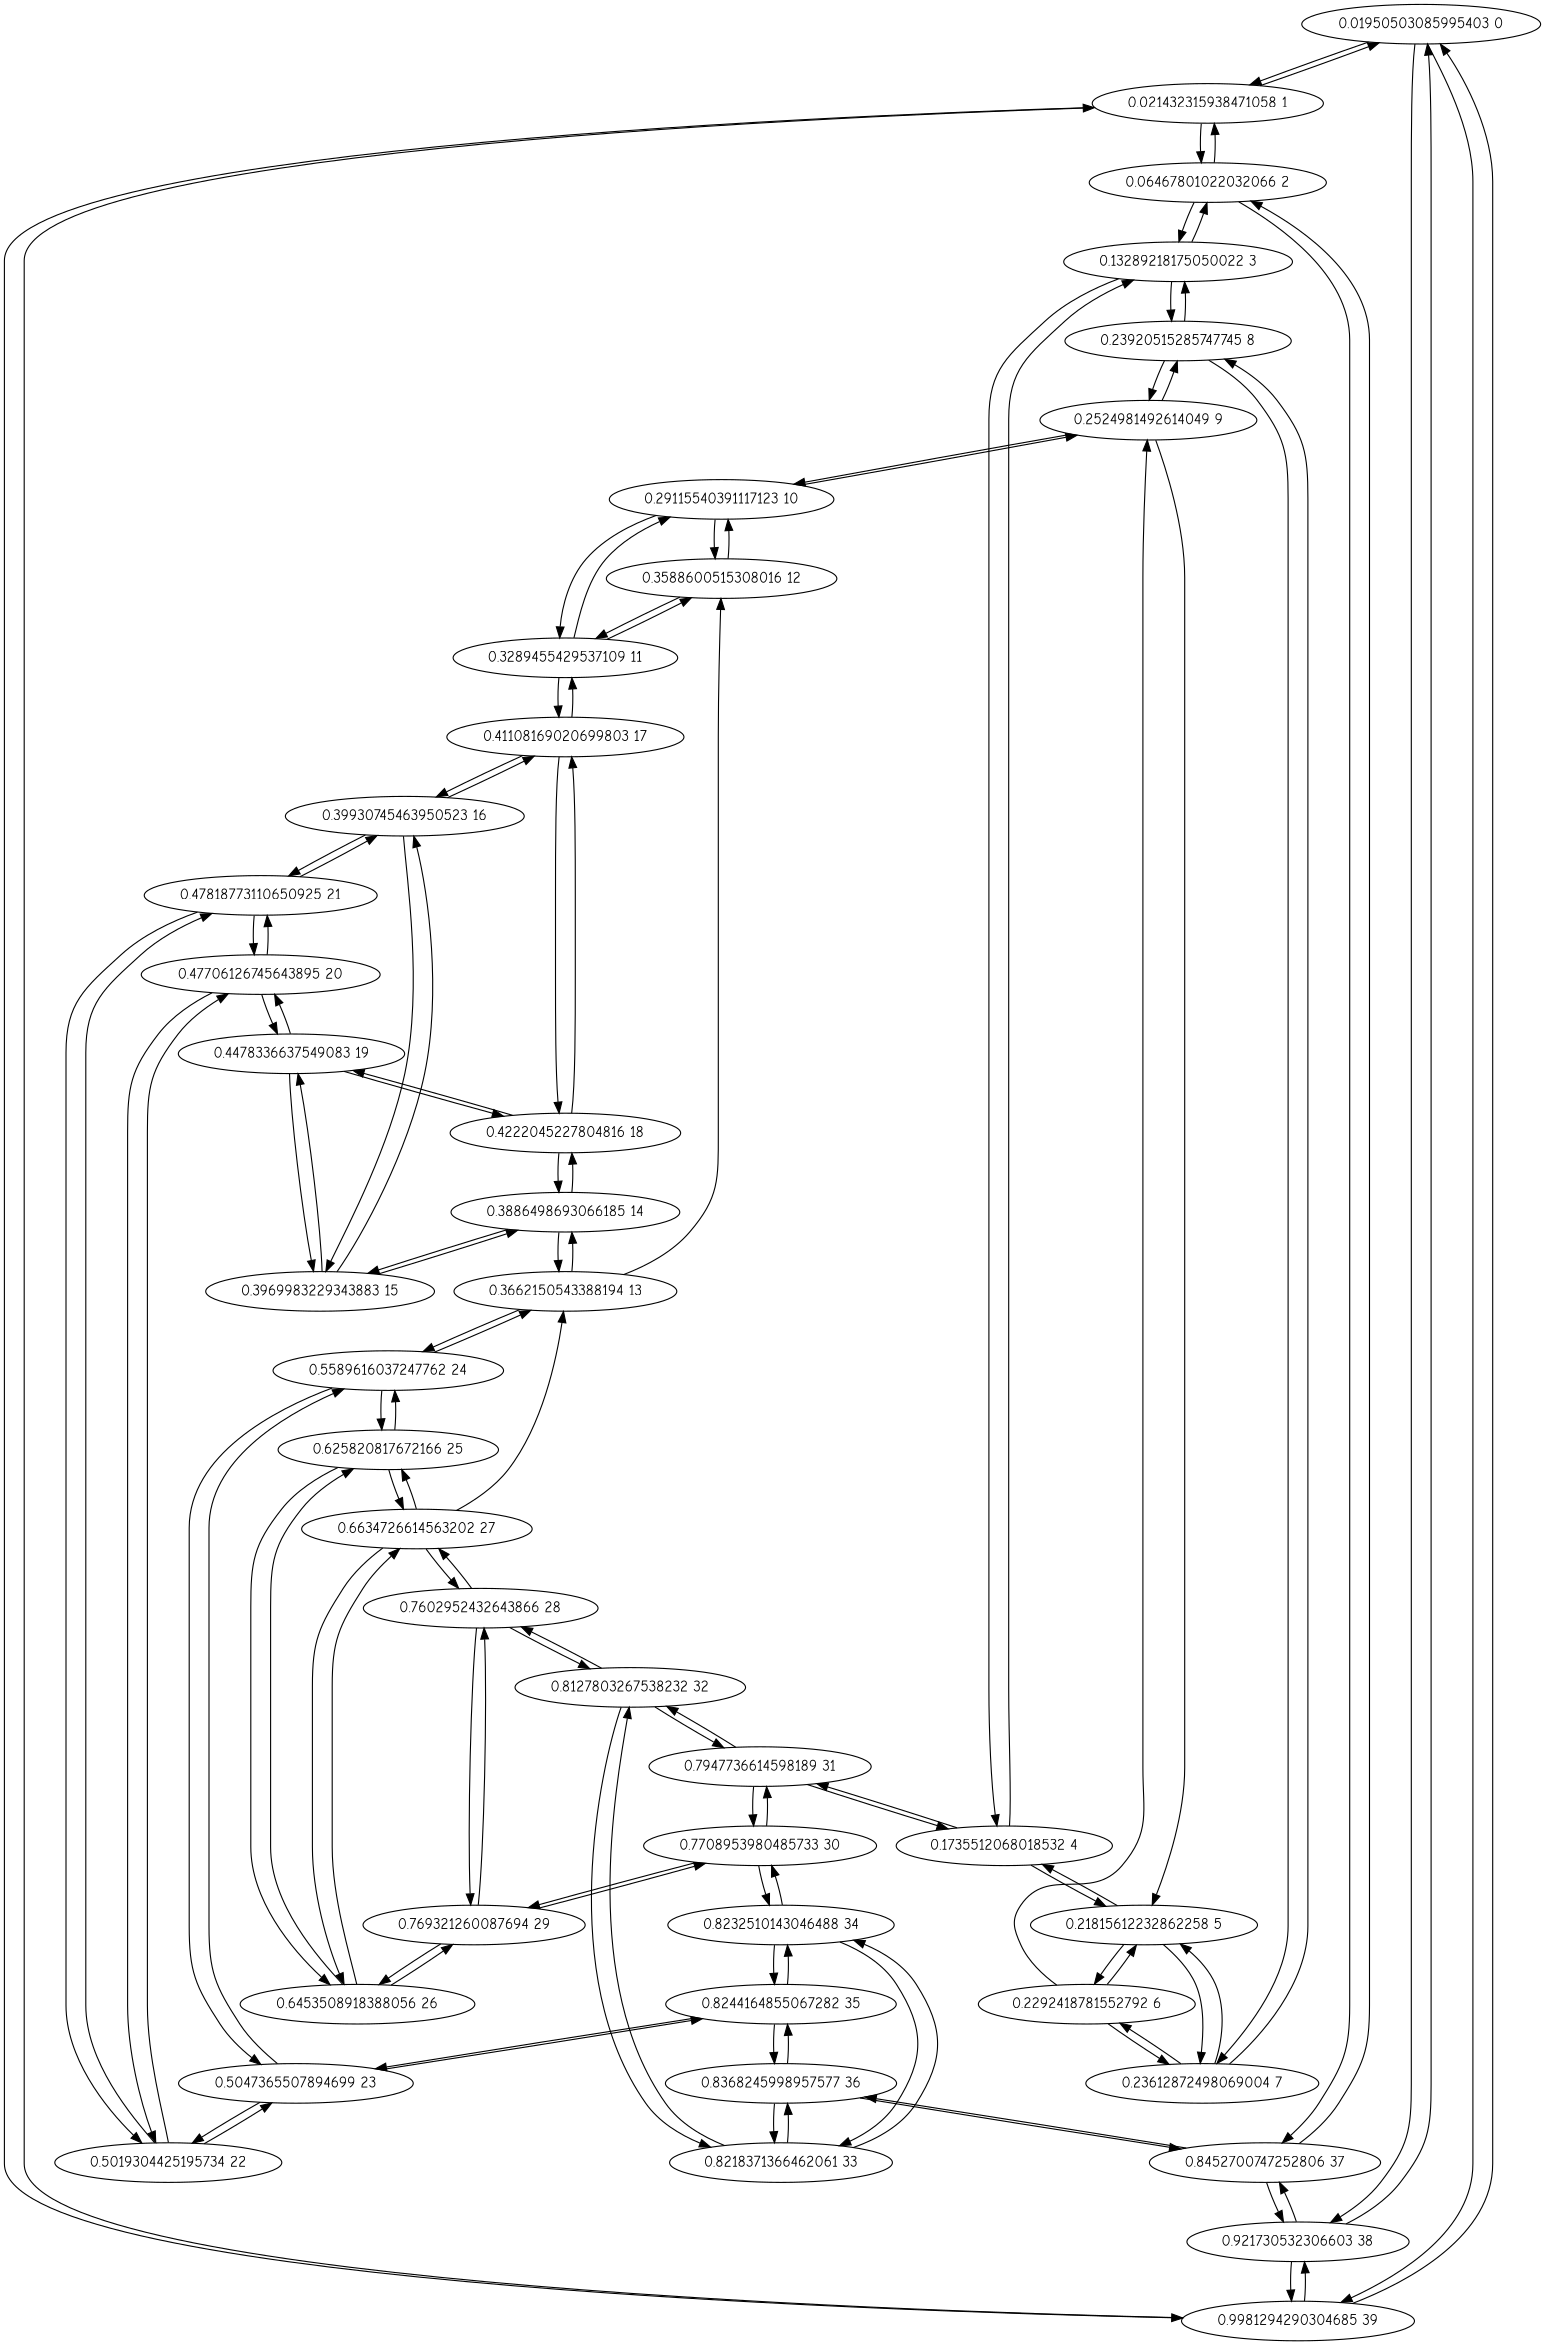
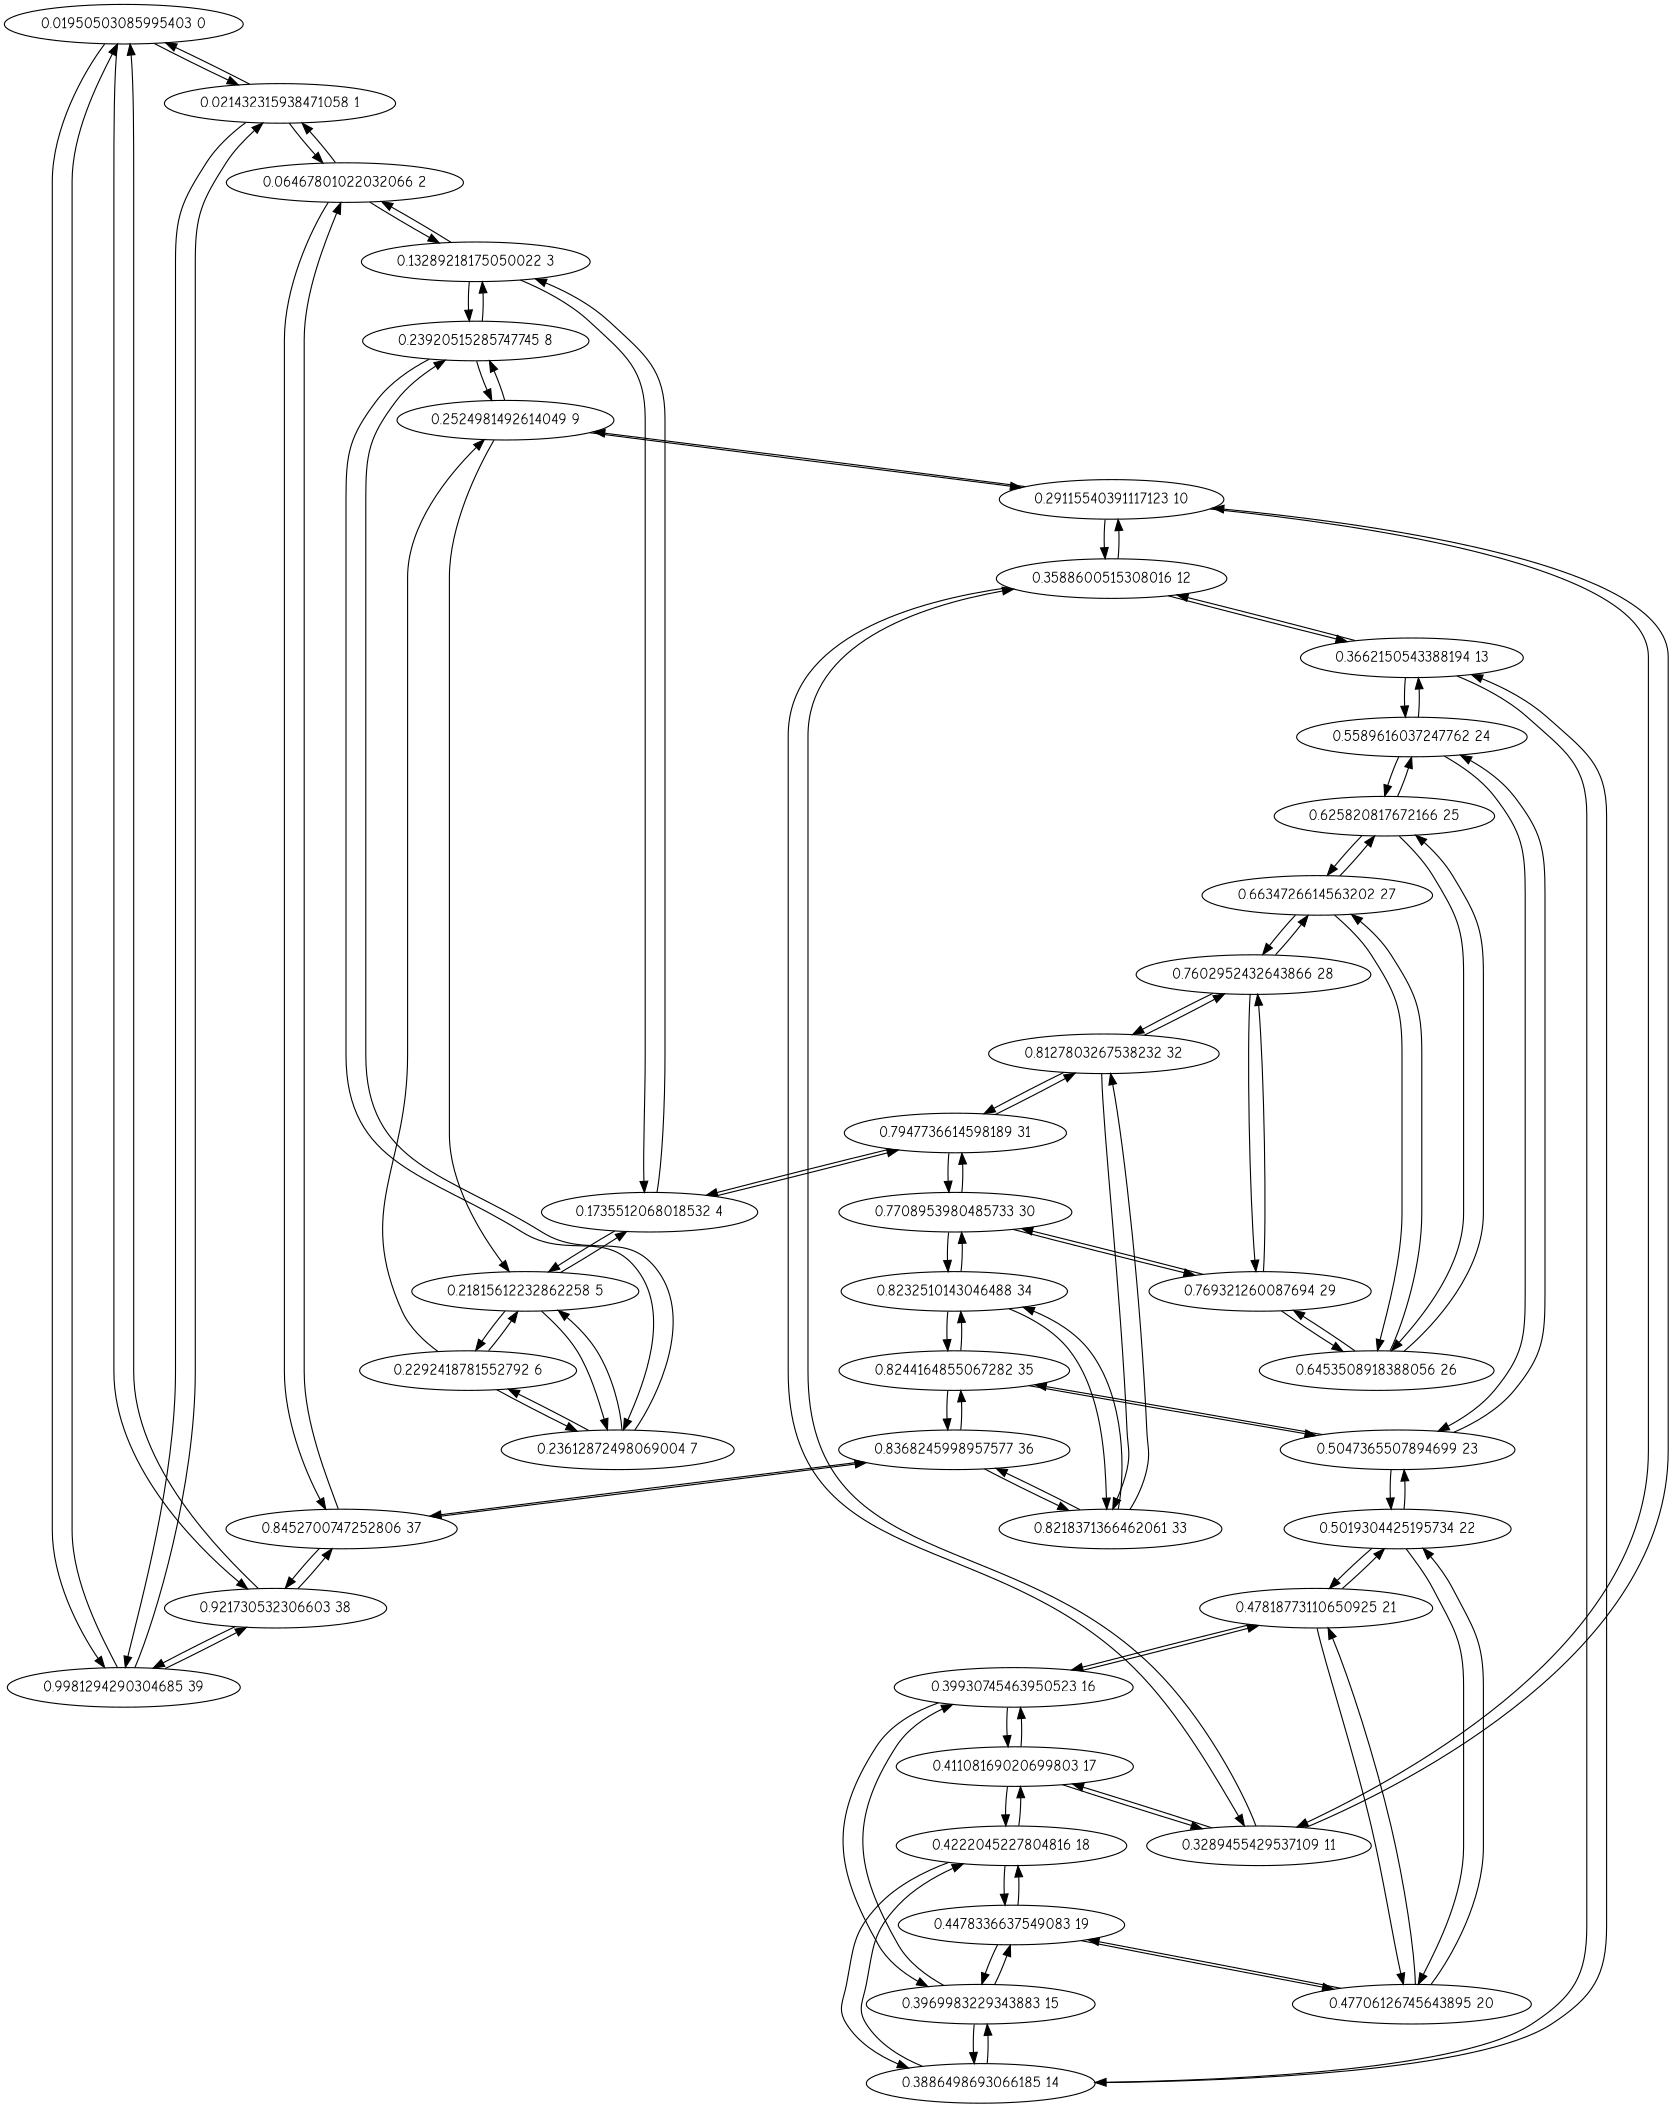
  digraph {
    fontname="Comic Neue"
    node [fontname="Comic Neue"]
    edge [fontname="Comic Neue"]
    "0.01950503085995403 0"
    "0.021432315938471058 1"
    "0.9981294290304685 39"
    "0.921730532306603 38"
    n5 [label="0.06467801022032066 2"]
    "0.8452700747252806 37"
    "0.13289218175050022 3"
    "0.8368245998957577 36"
    "0.1735512068018532 4"
    "0.23920515285747745 8"
    "0.21815612232862258 5"
    "0.7947736614598189 31"
    "0.23612872498069004 7"
    "0.2524981492614049 9"
    "0.8244164855067282 35"
    "0.8218371366462061 33"
    "0.2292418781552792 6"
    "0.8127803267538232 32"
    "0.7708953980485733 30"
    "0.29115540391117123 10"
    "0.7602952432643866 28"
    "0.8232510143046488 34"
    "0.769321260087694 29"
    "0.3289455429537109 11"
    "0.3588600515308016 12"
    "0.41108169020699803 17"
    "0.3662150543388194 13"
    "0.4222045227804816 18"
    "0.39930745463950523 16"
    "0.3886498693066185 14"
    "0.5589616037247762 24"
    "0.4478336637549083 19"
    "0.3969983229343883 15"
    "0.47818773110650925 21"
    "0.5047365507894699 23"
    "0.625820817672166 25"
    "0.5019304425195734 22"
    "0.6453508918388056 26"
    "0.6634726614563202 27"
    "0.47706126745643895 20"
    "0.01950503085995403 0" -> "0.021432315938471058 1"
    "0.01950503085995403 0" -> "0.9981294290304685 39"
    "0.01950503085995403 0" -> "0.921730532306603 38"
    "0.021432315938471058 1" -> "0.01950503085995403 0"
    "0.021432315938471058 1" -> "0.9981294290304685 39"
    "0.021432315938471058 1" -> n5
    "0.9981294290304685 39" -> "0.01950503085995403 0"
    "0.9981294290304685 39" -> "0.021432315938471058 1"
    "0.9981294290304685 39" -> "0.921730532306603 38"
    "0.921730532306603 38" -> "0.01950503085995403 0"
    "0.921730532306603 38" -> "0.9981294290304685 39"
    "0.921730532306603 38" -> "0.8452700747252806 37"
    n5 -> "0.021432315938471058 1"
    n5 -> "0.8452700747252806 37"
    n5 -> "0.13289218175050022 3"
    "0.8452700747252806 37" -> "0.921730532306603 38"
    "0.8452700747252806 37" -> n5
    "0.8452700747252806 37" -> "0.8368245998957577 36"
    "0.13289218175050022 3" -> n5
    "0.13289218175050022 3" -> "0.1735512068018532 4"
    "0.13289218175050022 3" -> "0.23920515285747745 8"
    "0.8368245998957577 36" -> "0.8452700747252806 37"
    "0.8368245998957577 36" -> "0.8244164855067282 35"
    "0.8368245998957577 36" -> "0.8218371366462061 33"
    "0.1735512068018532 4" -> "0.13289218175050022 3"
    "0.1735512068018532 4" -> "0.21815612232862258 5"
    "0.1735512068018532 4" -> "0.7947736614598189 31"
    "0.23920515285747745 8" -> "0.13289218175050022 3"
    "0.23920515285747745 8" -> "0.23612872498069004 7"
    "0.23920515285747745 8" -> "0.2524981492614049 9"
    "0.21815612232862258 5" -> "0.1735512068018532 4"
    "0.21815612232862258 5" -> "0.23612872498069004 7"
    "0.21815612232862258 5" -> "0.2292418781552792 6"
    "0.7947736614598189 31" -> "0.1735512068018532 4"
    "0.7947736614598189 31" -> "0.8127803267538232 32"
    "0.7947736614598189 31" -> "0.7708953980485733 30"
    "0.23612872498069004 7" -> "0.23920515285747745 8"
    "0.23612872498069004 7" -> "0.21815612232862258 5"
    "0.23612872498069004 7" -> "0.2292418781552792 6"
    "0.2524981492614049 9" -> "0.23920515285747745 8"
    "0.2524981492614049 9" -> "0.21815612232862258 5"
    "0.2524981492614049 9" -> "0.29115540391117123 10"
    "0.8244164855067282 35" -> "0.8368245998957577 36"
    "0.8244164855067282 35" -> "0.8232510143046488 34"
    "0.8244164855067282 35" -> "0.5047365507894699 23"
    "0.8218371366462061 33" -> "0.8368245998957577 36"
    "0.8218371366462061 33" -> "0.8127803267538232 32"
    "0.8218371366462061 33" -> "0.8232510143046488 34"
    "0.2292418781552792 6" -> "0.21815612232862258 5"
    "0.2292418781552792 6" -> "0.23612872498069004 7"
    "0.2292418781552792 6" -> "0.2524981492614049 9"
    "0.8127803267538232 32" -> "0.7947736614598189 31"
    "0.8127803267538232 32" -> "0.8218371366462061 33"
    "0.8127803267538232 32" -> "0.7602952432643866 28"
    "0.7708953980485733 30" -> "0.7947736614598189 31"
    "0.7708953980485733 30" -> "0.8232510143046488 34"
    "0.7708953980485733 30" -> "0.769321260087694 29"
    "0.29115540391117123 10" -> "0.2524981492614049 9"
    "0.29115540391117123 10" -> "0.3289455429537109 11"
    "0.29115540391117123 10" -> "0.3588600515308016 12"
    "0.7602952432643866 28" -> "0.8127803267538232 32"
    "0.7602952432643866 28" -> "0.769321260087694 29"
    "0.7602952432643866 28" -> "0.6634726614563202 27"
    "0.8232510143046488 34" -> "0.8244164855067282 35"
    "0.8232510143046488 34" -> "0.8218371366462061 33"
    "0.8232510143046488 34" -> "0.7708953980485733 30"
    "0.769321260087694 29" -> "0.7708953980485733 30"
    "0.769321260087694 29" -> "0.7602952432643866 28"
    "0.769321260087694 29" -> "0.6453508918388056 26"
    "0.3289455429537109 11" -> "0.29115540391117123 10"
    "0.3289455429537109 11" -> "0.3588600515308016 12"
    "0.3289455429537109 11" -> "0.41108169020699803 17"
    "0.3588600515308016 12" -> "0.29115540391117123 10"
    "0.3588600515308016 12" -> "0.3289455429537109 11"
-   "0.6634726614563202 27" -> "0.3662150543388194 13"
+   "0.3588600515308016 12" -> "0.3662150543388194 13"
    "0.41108169020699803 17" -> "0.3289455429537109 11"
    "0.41108169020699803 17" -> "0.4222045227804816 18"
    "0.41108169020699803 17" -> "0.39930745463950523 16"
    "0.3662150543388194 13" -> "0.3588600515308016 12"
    "0.3662150543388194 13" -> "0.3886498693066185 14"
    "0.3662150543388194 13" -> "0.5589616037247762 24"
    "0.4222045227804816 18" -> "0.41108169020699803 17"
    "0.4222045227804816 18" -> "0.3886498693066185 14"
    "0.4222045227804816 18" -> "0.4478336637549083 19"
    "0.39930745463950523 16" -> "0.41108169020699803 17"
    "0.39930745463950523 16" -> "0.3969983229343883 15"
    "0.39930745463950523 16" -> "0.47818773110650925 21"
    "0.3886498693066185 14" -> "0.3662150543388194 13"
    "0.3886498693066185 14" -> "0.4222045227804816 18"
    "0.3886498693066185 14" -> "0.3969983229343883 15"
    "0.5589616037247762 24" -> "0.3662150543388194 13"
    "0.5589616037247762 24" -> "0.5047365507894699 23"
    "0.5589616037247762 24" -> "0.625820817672166 25"
    "0.4478336637549083 19" -> "0.4222045227804816 18"
    "0.4478336637549083 19" -> "0.3969983229343883 15"
    "0.4478336637549083 19" -> "0.47706126745643895 20"
    "0.3969983229343883 15" -> "0.39930745463950523 16"
    "0.3969983229343883 15" -> "0.3886498693066185 14"
    "0.3969983229343883 15" -> "0.4478336637549083 19"
    "0.47818773110650925 21" -> "0.39930745463950523 16"
    "0.47818773110650925 21" -> "0.5019304425195734 22"
    "0.47818773110650925 21" -> "0.47706126745643895 20"
    "0.5047365507894699 23" -> "0.8244164855067282 35"
    "0.5047365507894699 23" -> "0.5589616037247762 24"
    "0.5047365507894699 23" -> "0.5019304425195734 22"
    "0.625820817672166 25" -> "0.5589616037247762 24"
    "0.625820817672166 25" -> "0.6453508918388056 26"
    "0.625820817672166 25" -> "0.6634726614563202 27"
    "0.5019304425195734 22" -> "0.47818773110650925 21"
    "0.5019304425195734 22" -> "0.5047365507894699 23"
    "0.5019304425195734 22" -> "0.47706126745643895 20"
    "0.6453508918388056 26" -> "0.769321260087694 29"
    "0.6453508918388056 26" -> "0.625820817672166 25"
    "0.6453508918388056 26" -> "0.6634726614563202 27"
    "0.6634726614563202 27" -> "0.7602952432643866 28"
    "0.6634726614563202 27" -> "0.625820817672166 25"
    "0.6634726614563202 27" -> "0.6453508918388056 26"
    "0.47706126745643895 20" -> "0.4478336637549083 19"
    "0.47706126745643895 20" -> "0.47818773110650925 21"
    "0.47706126745643895 20" -> "0.5019304425195734 22"
  }
